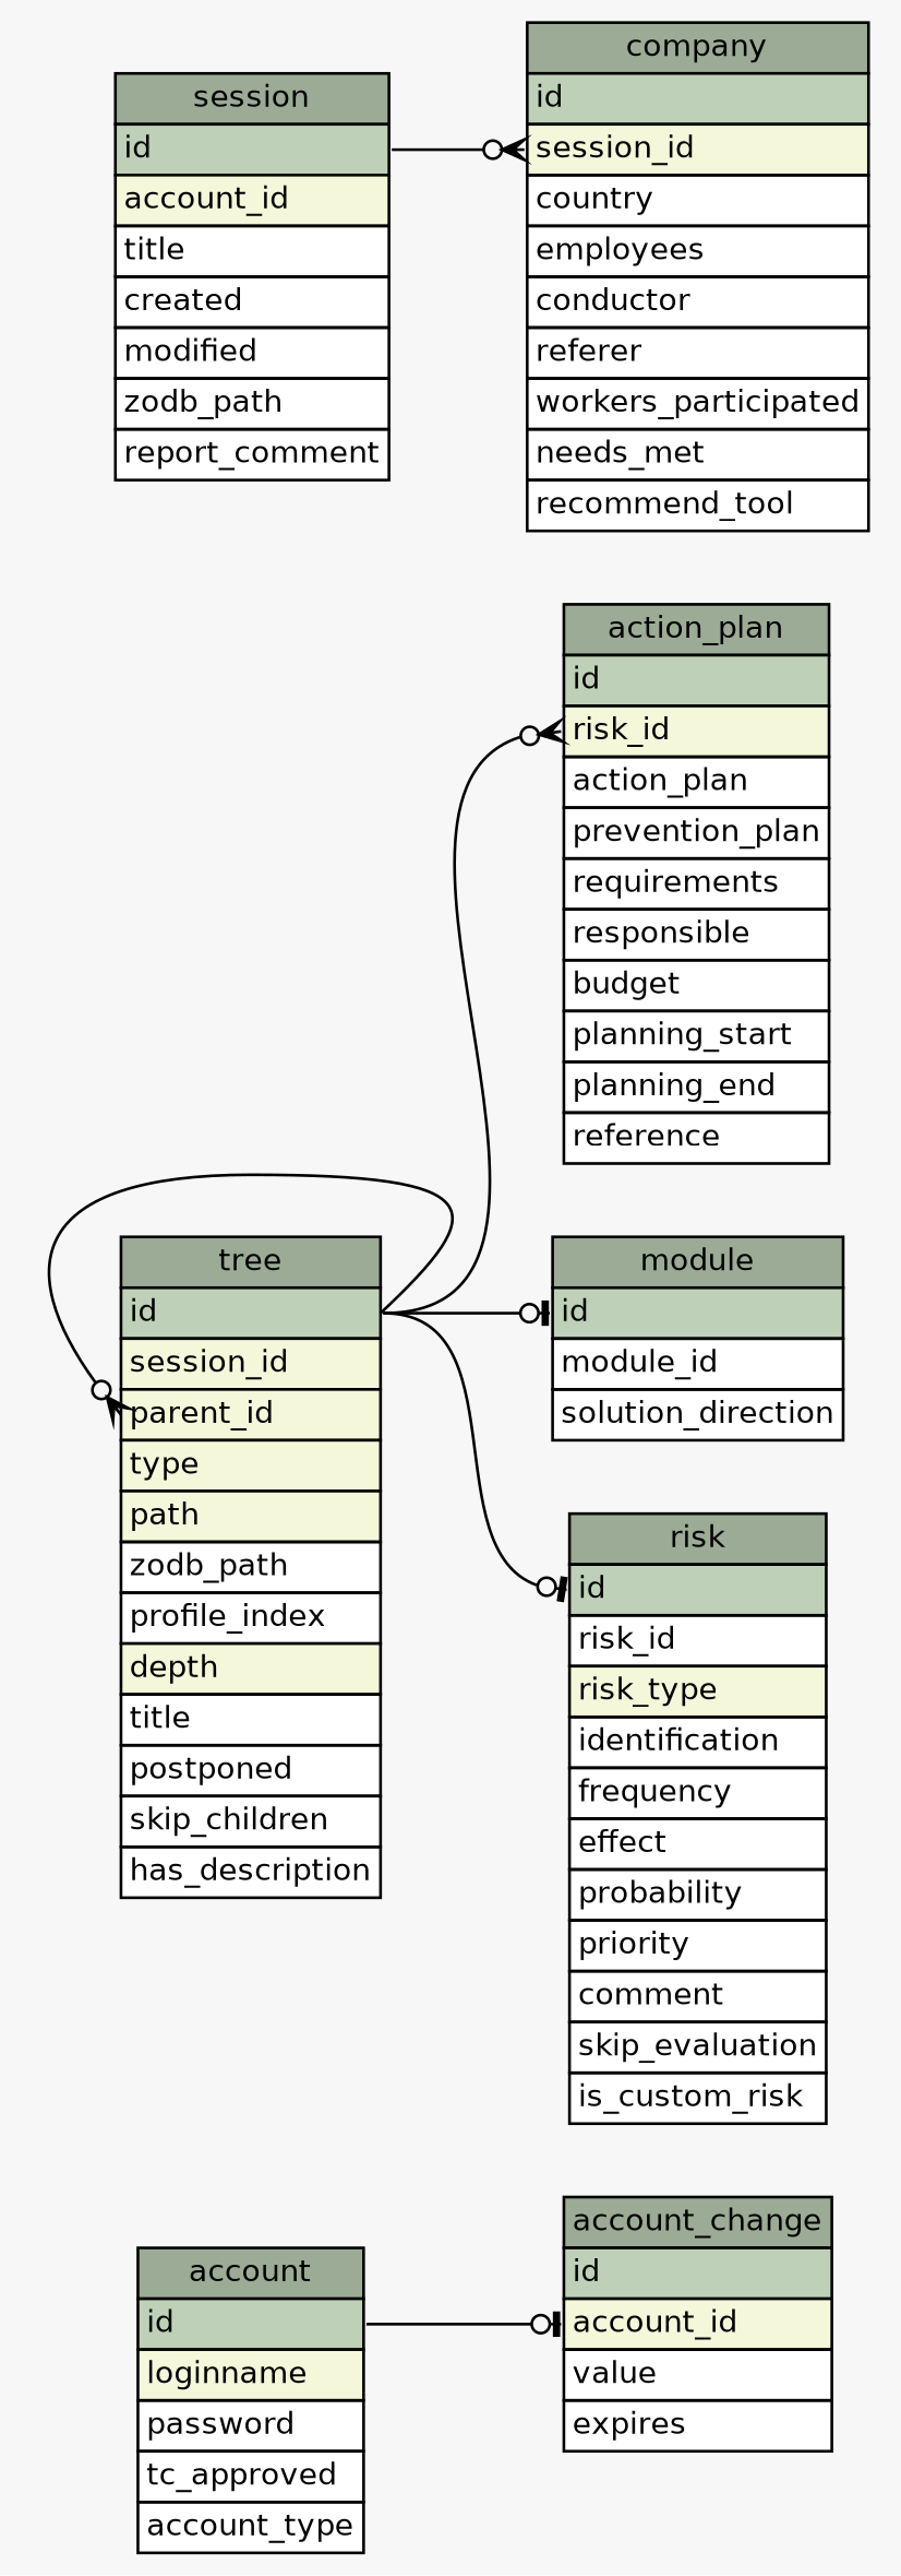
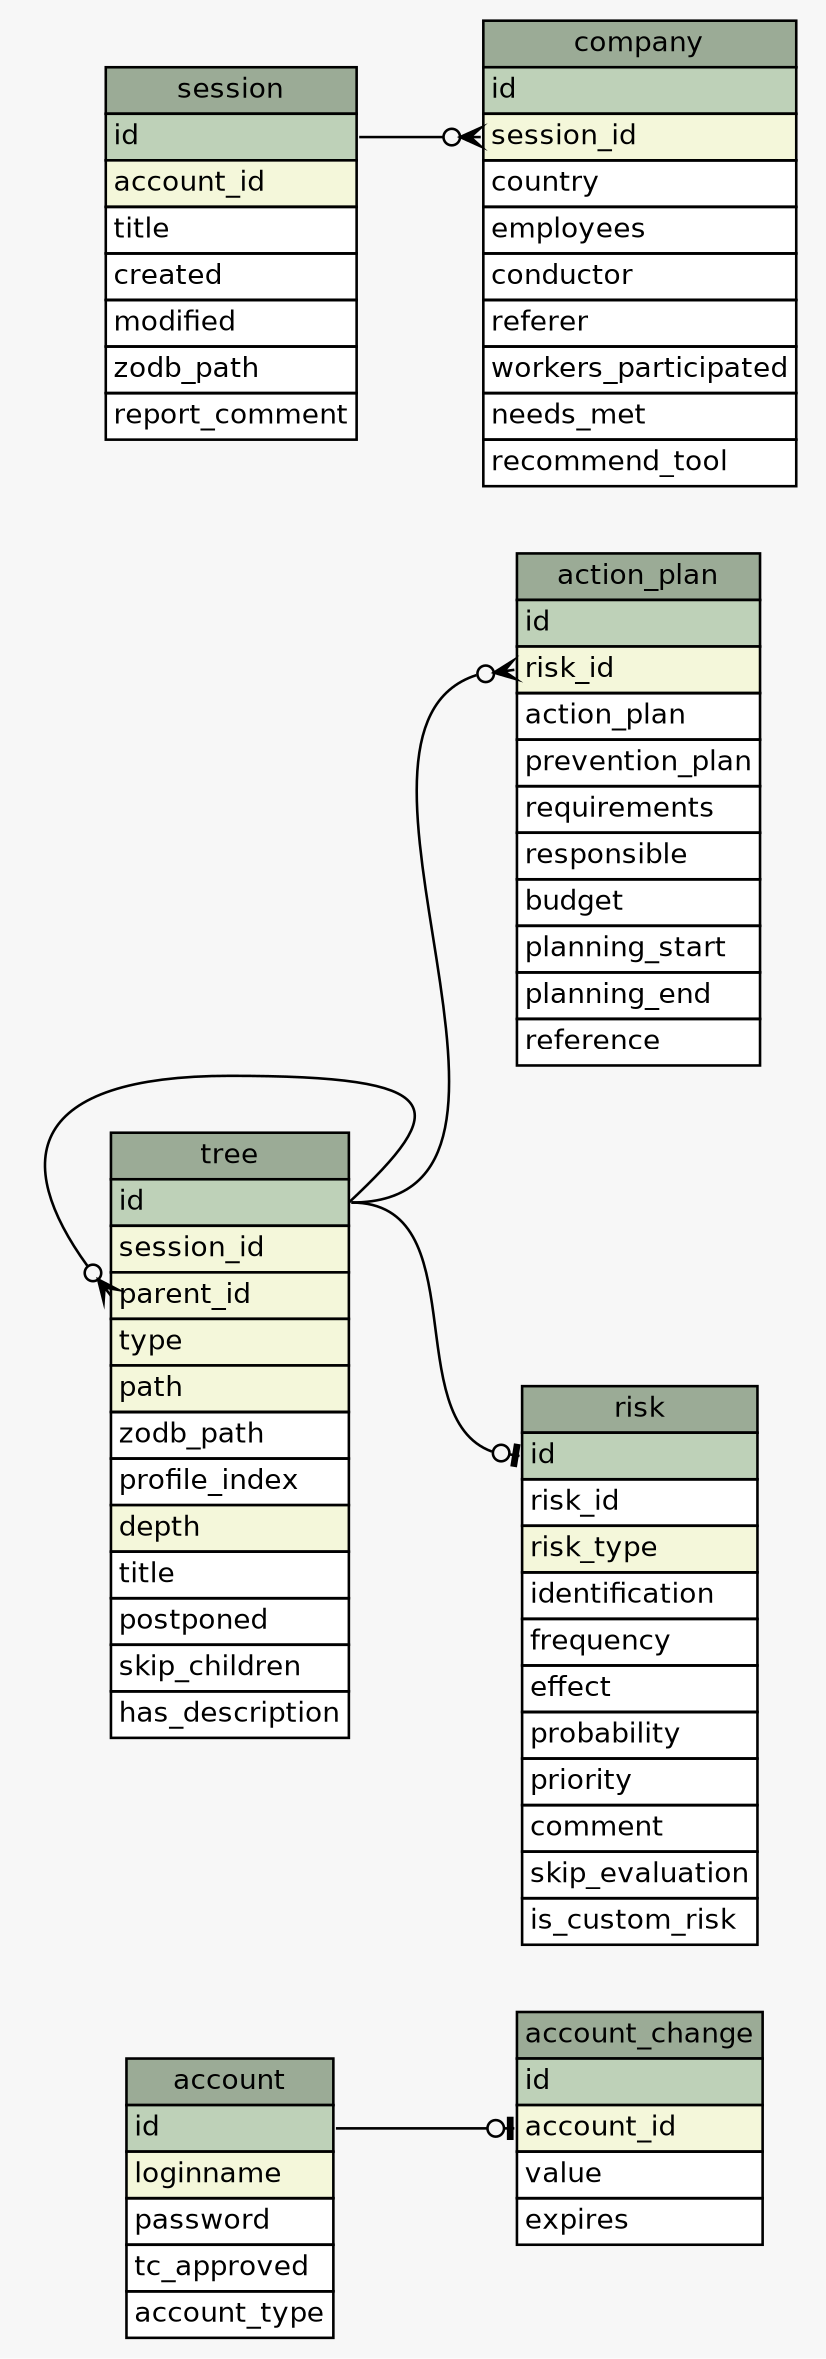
  digraph {
    bgcolor="#f7f7f7"
    fontname=Helvetica
    fontsize=11
    labeljust=l
    nodesep=0.25
    rankdir=RL
    ranksep=0.46
    node [fontname=Helvetica fontsize=11 shape=plaintext]
    edge [arrowhead=none arrowsize=0.8 arrowtail=teeodot dir=back headport="id:e" tailport="id:w"]
    n1 [label=<     <TABLE BORDER="0" CELLBORDER="1" CELLSPACING="0" BGCOLOR="#ffffff">       <TR><TD COLSPAN="3" BGCOLOR="#9bab96" ALIGN="CENTER">account</TD></TR>       <TR><TD PORT="id" COLSPAN="3" BGCOLOR="#bed1b8" ALIGN="LEFT">id</TD></TR>       <TR><TD PORT="loginname" COLSPAN="3" BGCOLOR="#f4f7da" ALIGN="LEFT">loginname</TD></TR>       <TR><TD PORT="password" COLSPAN="3" ALIGN="LEFT">password</TD></TR>       <TR><TD PORT="tc_approved" COLSPAN="3" ALIGN="LEFT">tc_approved</TD></TR>       <TR><TD PORT="account_type" COLSPAN="3" ALIGN="LEFT">account_type</TD></TR>     </TABLE>>]
    n2 [label=<     <TABLE BORDER="0" CELLBORDER="1" CELLSPACING="0" BGCOLOR="#ffffff">       <TR><TD COLSPAN="3" BGCOLOR="#9bab96" ALIGN="CENTER">account_change</TD></TR>       <TR><TD PORT="id" COLSPAN="3" BGCOLOR="#bed1b8" ALIGN="LEFT">id</TD></TR>       <TR><TD PORT="account_id" COLSPAN="3" BGCOLOR="#f4f7da" ALIGN="LEFT">account_id</TD></TR>       <TR><TD PORT="value" COLSPAN="3" ALIGN="LEFT">value</TD></TR>       <TR><TD PORT="expires" COLSPAN="3" ALIGN="LEFT">expires</TD></TR>     </TABLE>>]
    n3 [label=<     <TABLE BORDER="0" CELLBORDER="1" CELLSPACING="0" BGCOLOR="#ffffff">       <TR><TD COLSPAN="3" BGCOLOR="#9bab96" ALIGN="CENTER">action_plan</TD></TR>       <TR><TD PORT="id" COLSPAN="3" BGCOLOR="#bed1b8" ALIGN="LEFT">id</TD></TR>       <TR><TD PORT="risk_id" COLSPAN="3" BGCOLOR="#f4f7da" ALIGN="LEFT">risk_id</TD></TR>       <TR><TD PORT="action_plan" COLSPAN="3" ALIGN="LEFT">action_plan</TD></TR>       <TR><TD PORT="prevention_plan" COLSPAN="3" ALIGN="LEFT">prevention_plan</TD></TR>       <TR><TD PORT="requirements" COLSPAN="3" ALIGN="LEFT">requirements</TD></TR>       <TR><TD PORT="responsible" COLSPAN="3" ALIGN="LEFT">responsible</TD></TR>       <TR><TD PORT="budget" COLSPAN="3" ALIGN="LEFT">budget</TD></TR>       <TR><TD PORT="planning_start" COLSPAN="3" ALIGN="LEFT">planning_start</TD></TR>       <TR><TD PORT="planning_end" COLSPAN="3" ALIGN="LEFT">planning_end</TD></TR>       <TR><TD PORT="reference" COLSPAN="3" ALIGN="LEFT">reference</TD></TR>     </TABLE>>]
    n4 [label=<     <TABLE BORDER="0" CELLBORDER="1" CELLSPACING="0" BGCOLOR="#ffffff">       <TR><TD COLSPAN="3" BGCOLOR="#9bab96" ALIGN="CENTER">tree</TD></TR>       <TR><TD PORT="id" COLSPAN="3" BGCOLOR="#bed1b8" ALIGN="LEFT">id</TD></TR>       <TR><TD PORT="session_id" COLSPAN="3" BGCOLOR="#f4f7da" ALIGN="LEFT">session_id</TD></TR>       <TR><TD PORT="parent_id" COLSPAN="3" BGCOLOR="#f4f7da" ALIGN="LEFT">parent_id</TD></TR>       <TR><TD PORT="type" COLSPAN="3" BGCOLOR="#f4f7da" ALIGN="LEFT">type</TD></TR>       <TR><TD PORT="path" COLSPAN="3" BGCOLOR="#f4f7da" ALIGN="LEFT">path</TD></TR>       <TR><TD PORT="zodb_path" COLSPAN="3" ALIGN="LEFT">zodb_path</TD></TR>       <TR><TD PORT="profile_index" COLSPAN="3" ALIGN="LEFT">profile_index</TD></TR>       <TR><TD PORT="depth" COLSPAN="3" BGCOLOR="#f4f7da" ALIGN="LEFT">depth</TD></TR>       <TR><TD PORT="title" COLSPAN="3" ALIGN="LEFT">title</TD></TR>       <TR><TD PORT="postponed" COLSPAN="3" ALIGN="LEFT">postponed</TD></TR>       <TR><TD PORT="skip_children" COLSPAN="3" ALIGN="LEFT">skip_children</TD></TR>       <TR><TD PORT="has_description" COLSPAN="3" ALIGN="LEFT">has_description</TD></TR>     </TABLE>>]
    n5 [label=<     <TABLE BORDER="0" CELLBORDER="1" CELLSPACING="0" BGCOLOR="#ffffff">       <TR><TD COLSPAN="3" BGCOLOR="#9bab96" ALIGN="CENTER">company</TD></TR>       <TR><TD PORT="id" COLSPAN="3" BGCOLOR="#bed1b8" ALIGN="LEFT">id</TD></TR>       <TR><TD PORT="session_id" COLSPAN="3" BGCOLOR="#f4f7da" ALIGN="LEFT">session_id</TD></TR>       <TR><TD PORT="country" COLSPAN="3" ALIGN="LEFT">country</TD></TR>       <TR><TD PORT="employees" COLSPAN="3" ALIGN="LEFT">employees</TD></TR>       <TR><TD PORT="conductor" COLSPAN="3" ALIGN="LEFT">conductor</TD></TR>       <TR><TD PORT="referer" COLSPAN="3" ALIGN="LEFT">referer</TD></TR>       <TR><TD PORT="workers_participated" COLSPAN="3" ALIGN="LEFT">workers_participated</TD></TR>       <TR><TD PORT="needs_met" COLSPAN="3" ALIGN="LEFT">needs_met</TD></TR>       <TR><TD PORT="recommend_tool" COLSPAN="3" ALIGN="LEFT">recommend_tool</TD></TR>     </TABLE>>]
    n6 [label=<     <TABLE BORDER="0" CELLBORDER="1" CELLSPACING="0" BGCOLOR="#ffffff">       <TR><TD COLSPAN="3" BGCOLOR="#9bab96" ALIGN="CENTER">session</TD></TR>       <TR><TD PORT="id" COLSPAN="3" BGCOLOR="#bed1b8" ALIGN="LEFT">id</TD></TR>       <TR><TD PORT="account_id" COLSPAN="3" BGCOLOR="#f4f7da" ALIGN="LEFT">account_id</TD></TR>       <TR><TD PORT="title" COLSPAN="3" ALIGN="LEFT">title</TD></TR>       <TR><TD PORT="created" COLSPAN="3" ALIGN="LEFT">created</TD></TR>       <TR><TD PORT="modified" COLSPAN="3" ALIGN="LEFT">modified</TD></TR>       <TR><TD PORT="zodb_path" COLSPAN="3" ALIGN="LEFT">zodb_path</TD></TR>       <TR><TD PORT="report_comment" COLSPAN="3" ALIGN="LEFT">report_comment</TD></TR>     </TABLE>>]
-   n7 [label=<     <TABLE BORDER="0" CELLBORDER="1" CELLSPACING="0" BGCOLOR="#ffffff">       <TR><TD COLSPAN="3" BGCOLOR="#9bab96" ALIGN="CENTER">module</TD></TR>       <TR><TD PORT="id" COLSPAN="3" BGCOLOR="#bed1b8" ALIGN="LEFT">id</TD></TR>       <TR><TD PORT="module_id" COLSPAN="3" ALIGN="LEFT">module_id</TD></TR>       <TR><TD PORT="solution_direction" COLSPAN="3" ALIGN="LEFT">solution_direction</TD></TR>     </TABLE>>]
    n8 [label=<     <TABLE BORDER="0" CELLBORDER="1" CELLSPACING="0" BGCOLOR="#ffffff">       <TR><TD COLSPAN="3" BGCOLOR="#9bab96" ALIGN="CENTER">risk</TD></TR>       <TR><TD PORT="id" COLSPAN="3" BGCOLOR="#bed1b8" ALIGN="LEFT">id</TD></TR>       <TR><TD PORT="risk_id" COLSPAN="3" ALIGN="LEFT">risk_id</TD></TR>       <TR><TD PORT="risk_type" COLSPAN="3" BGCOLOR="#f4f7da" ALIGN="LEFT">risk_type</TD></TR>       <TR><TD PORT="identification" COLSPAN="3" ALIGN="LEFT">identification</TD></TR>       <TR><TD PORT="frequency" COLSPAN="3" ALIGN="LEFT">frequency</TD></TR>       <TR><TD PORT="effect" COLSPAN="3" ALIGN="LEFT">effect</TD></TR>       <TR><TD PORT="probability" COLSPAN="3" ALIGN="LEFT">probability</TD></TR>       <TR><TD PORT="priority" COLSPAN="3" ALIGN="LEFT">priority</TD></TR>       <TR><TD PORT="comment" COLSPAN="3" ALIGN="LEFT">comment</TD></TR>       <TR><TD PORT="skip_evaluation" COLSPAN="3" ALIGN="LEFT">skip_evaluation</TD></TR>       <TR><TD PORT="is_custom_risk" COLSPAN="3" ALIGN="LEFT">is_custom_risk</TD></TR>     </TABLE>>]
    n2 -> n1 [tailport="account_id:w"]
    n3 -> n4 [arrowtail=crowodot tailport="risk_id:w"]
    n4 -> n4 [arrowtail=crowodot tailport="parent_id:w"]
    n5 -> n6 [arrowtail=crowodot tailport="session_id:w"]
-   n7 -> n4
    n8 -> n4
  }
